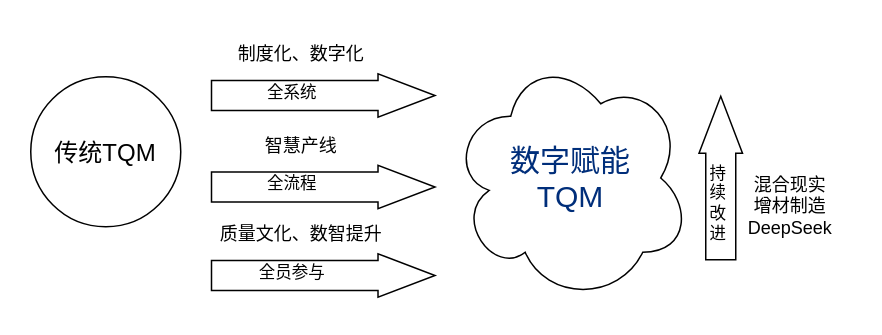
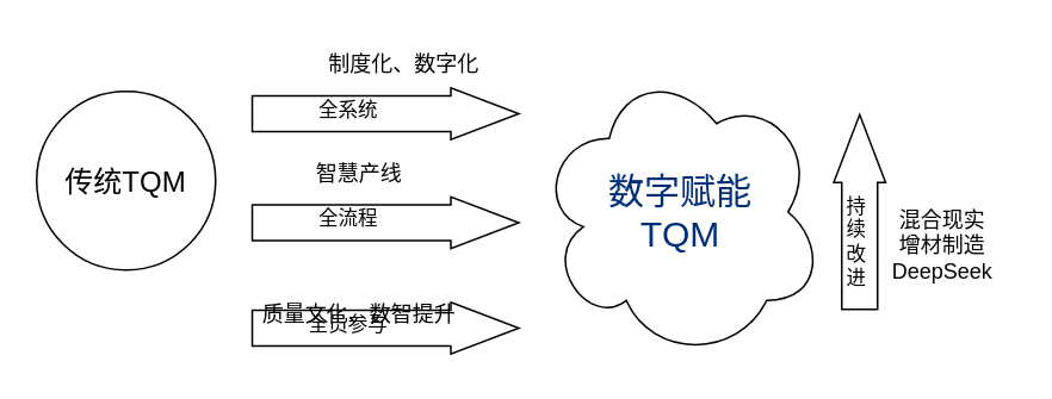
  <mxCell id="0" />
  <mxCell id="1" parent="0" />
  <mxCell id="2" value="传统TQM" style="ellipse;whiteSpace=wrap;html=1;fontSize=16;" vertex="1" parent="1"><mxGeometry x="20" y="50.5" width="100" height="100" as="geometry" /></mxCell>
  <mxCell id="3" value="&lt;span style=&quot;color: light-dark(rgb(0, 46, 122), rgb(237, 237, 237));&quot;&gt;数字赋能&lt;/span&gt;&lt;div&gt;&lt;span style=&quot;color: light-dark(rgb(0, 46, 122), rgb(237, 237, 237));&quot;&gt;TQM&lt;/span&gt;&lt;/div&gt;" style="ellipse;shape=cloud;whiteSpace=wrap;html=1;fontSize=20;" vertex="1" parent="1"><mxGeometry x="300" y="35.5" width="160" height="165" as="geometry" /></mxCell>
  <mxCell id="4" value="" style="shape=flexArrow;endArrow=classic;html=1;rounded=0;endWidth=8;endSize=12.33;width=20;" edge="1" parent="1"><mxGeometry width="50" height="50" relative="1" as="geometry"><mxPoint x="140" y="63" as="sourcePoint" /><mxPoint x="290" y="63" as="targetPoint" /></mxGeometry></mxCell>
  <mxCell id="5" value="全系统" style="edgeLabel;html=1;align=center;verticalAlign=middle;resizable=0;points=[];" vertex="1" connectable="0" parent="4"><mxGeometry x="-0.291" y="3" relative="1" as="geometry"><mxPoint as="offset" /></mxGeometry></mxCell>
- <mxCell id="6" value="制度化、数字化" style="text;html=1;align=center;verticalAlign=middle;resizable=0;points=[];autosize=1;strokeColor=none;fillColor=none;" vertex="1" parent="1"><mxGeometry x="145" y="20.5" width="110" height="30" as="geometry" /></mxCell>
+ <mxCell id="6" value="制度化、数字化" style="text;html=1;align=center;verticalAlign=middle;resizable=0;points=[];autosize=1;strokeColor=none;fillColor=none;" vertex="1" parent="1"><mxGeometry x="170" y="20.5" width="110" height="30" as="geometry" /></mxCell>
  <mxCell id="7" value="" style="shape=flexArrow;endArrow=classic;html=1;rounded=0;endWidth=8;endSize=12.33;width=20;" edge="1" parent="1"><mxGeometry width="50" height="50" relative="1" as="geometry"><mxPoint x="140" y="124" as="sourcePoint" /><mxPoint x="290" y="124" as="targetPoint" /></mxGeometry></mxCell>
  <mxCell id="8" value="全流程" style="edgeLabel;html=1;align=center;verticalAlign=middle;resizable=0;points=[];" vertex="1" connectable="0" parent="7"><mxGeometry x="-0.291" y="3" relative="1" as="geometry"><mxPoint as="offset" /></mxGeometry></mxCell>
  <mxCell id="9" value="智慧产线" style="text;html=1;align=center;verticalAlign=middle;resizable=0;points=[];autosize=1;strokeColor=none;fillColor=none;" vertex="1" parent="1"><mxGeometry x="165" y="81.5" width="70" height="30" as="geometry" /></mxCell>
  <mxCell id="10" value="" style="shape=flexArrow;endArrow=classic;html=1;rounded=0;endWidth=8;endSize=12.33;width=20;" edge="1" parent="1"><mxGeometry width="50" height="50" relative="1" as="geometry"><mxPoint x="140" y="183" as="sourcePoint" /><mxPoint x="290" y="183" as="targetPoint" /></mxGeometry></mxCell>
  <mxCell id="11" value="全员参与" style="edgeLabel;html=1;align=center;verticalAlign=middle;resizable=0;points=[];" vertex="1" connectable="0" parent="10"><mxGeometry x="-0.291" y="3" relative="1" as="geometry"><mxPoint as="offset" /></mxGeometry></mxCell>
- <mxCell id="12" value="质量文化、数智提升" style="text;html=1;align=center;verticalAlign=middle;resizable=0;points=[];autosize=1;strokeColor=none;fillColor=none;" vertex="1" parent="1"><mxGeometry x="135" y="140.5" width="130" height="30" as="geometry" /></mxCell>
+ <mxCell id="12" value="质量文化、数智提升" style="text;html=1;align=center;verticalAlign=middle;resizable=0;points=[];autosize=1;strokeColor=none;fillColor=none;" vertex="1" parent="1"><mxGeometry x="135" y="160.5" width="130" height="30" as="geometry" /></mxCell>
  <mxCell id="13" value="" style="shape=flexArrow;endArrow=classic;html=1;rounded=0;endWidth=8;endSize=12.33;width=20;" edge="1" parent="1"><mxGeometry width="50" height="50" relative="1" as="geometry"><mxPoint x="480" y="173" as="sourcePoint" /><mxPoint x="480" y="63" as="targetPoint" /></mxGeometry></mxCell>
  <mxCell id="14" value="持&lt;div&gt;续&lt;div&gt;改&lt;div&gt;进&lt;/div&gt;&lt;/div&gt;&lt;/div&gt;" style="edgeLabel;html=1;align=center;verticalAlign=middle;resizable=0;points=[];" vertex="1" connectable="0" parent="13"><mxGeometry x="-0.291" y="3" relative="1" as="geometry"><mxPoint as="offset" /></mxGeometry></mxCell>
  <mxCell id="15" value="混合现实&lt;div&gt;增材制造&lt;/div&gt;&lt;div&gt;DeepSeek&lt;/div&gt;" style="text;html=1;align=center;verticalAlign=middle;resizable=0;points=[];autosize=1;strokeColor=none;fillColor=none;" vertex="1" parent="1"><mxGeometry x="486" y="107" width="80" height="60" as="geometry" /></mxCell>
